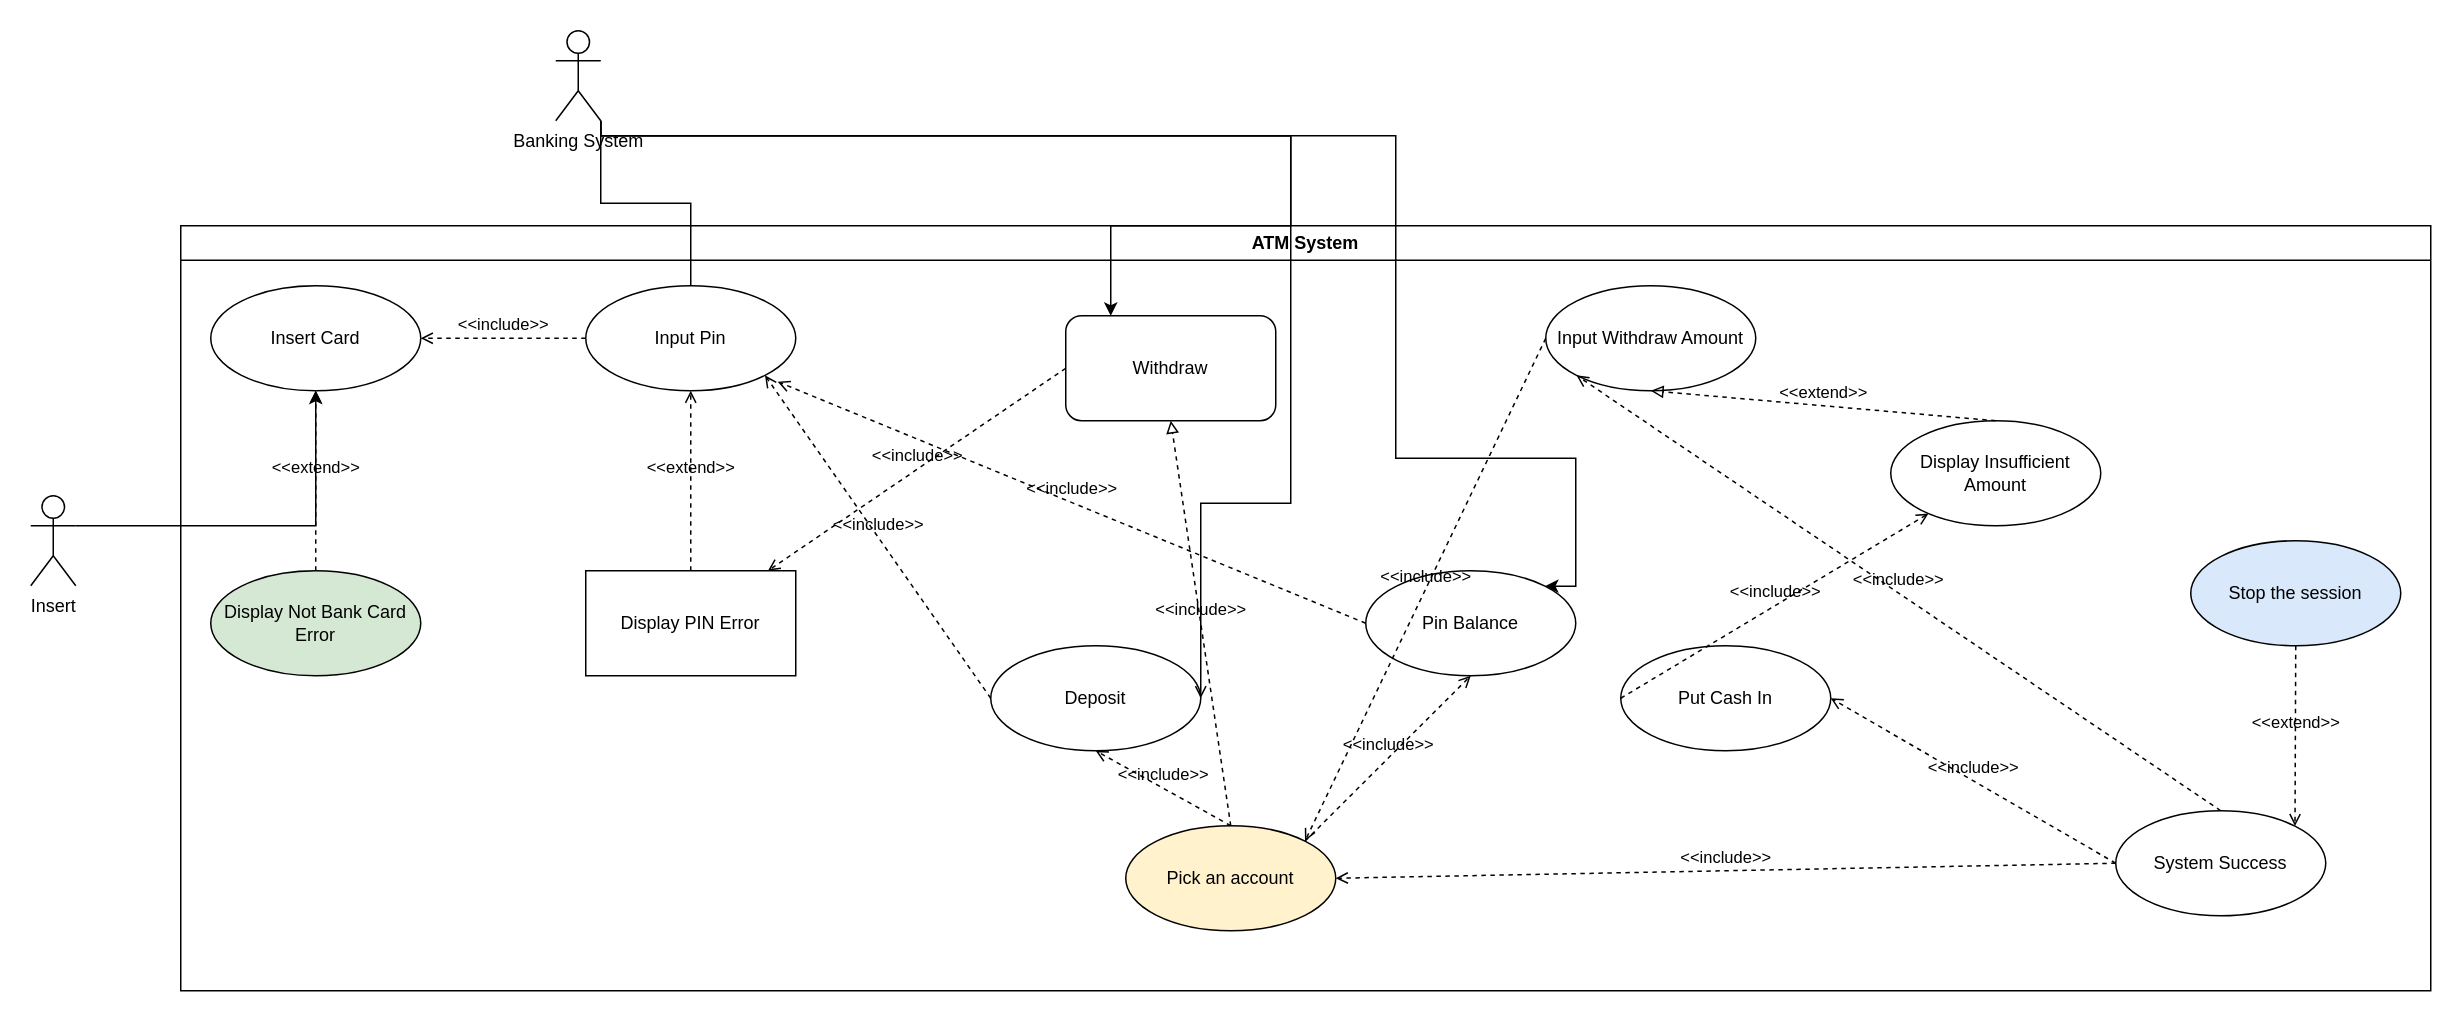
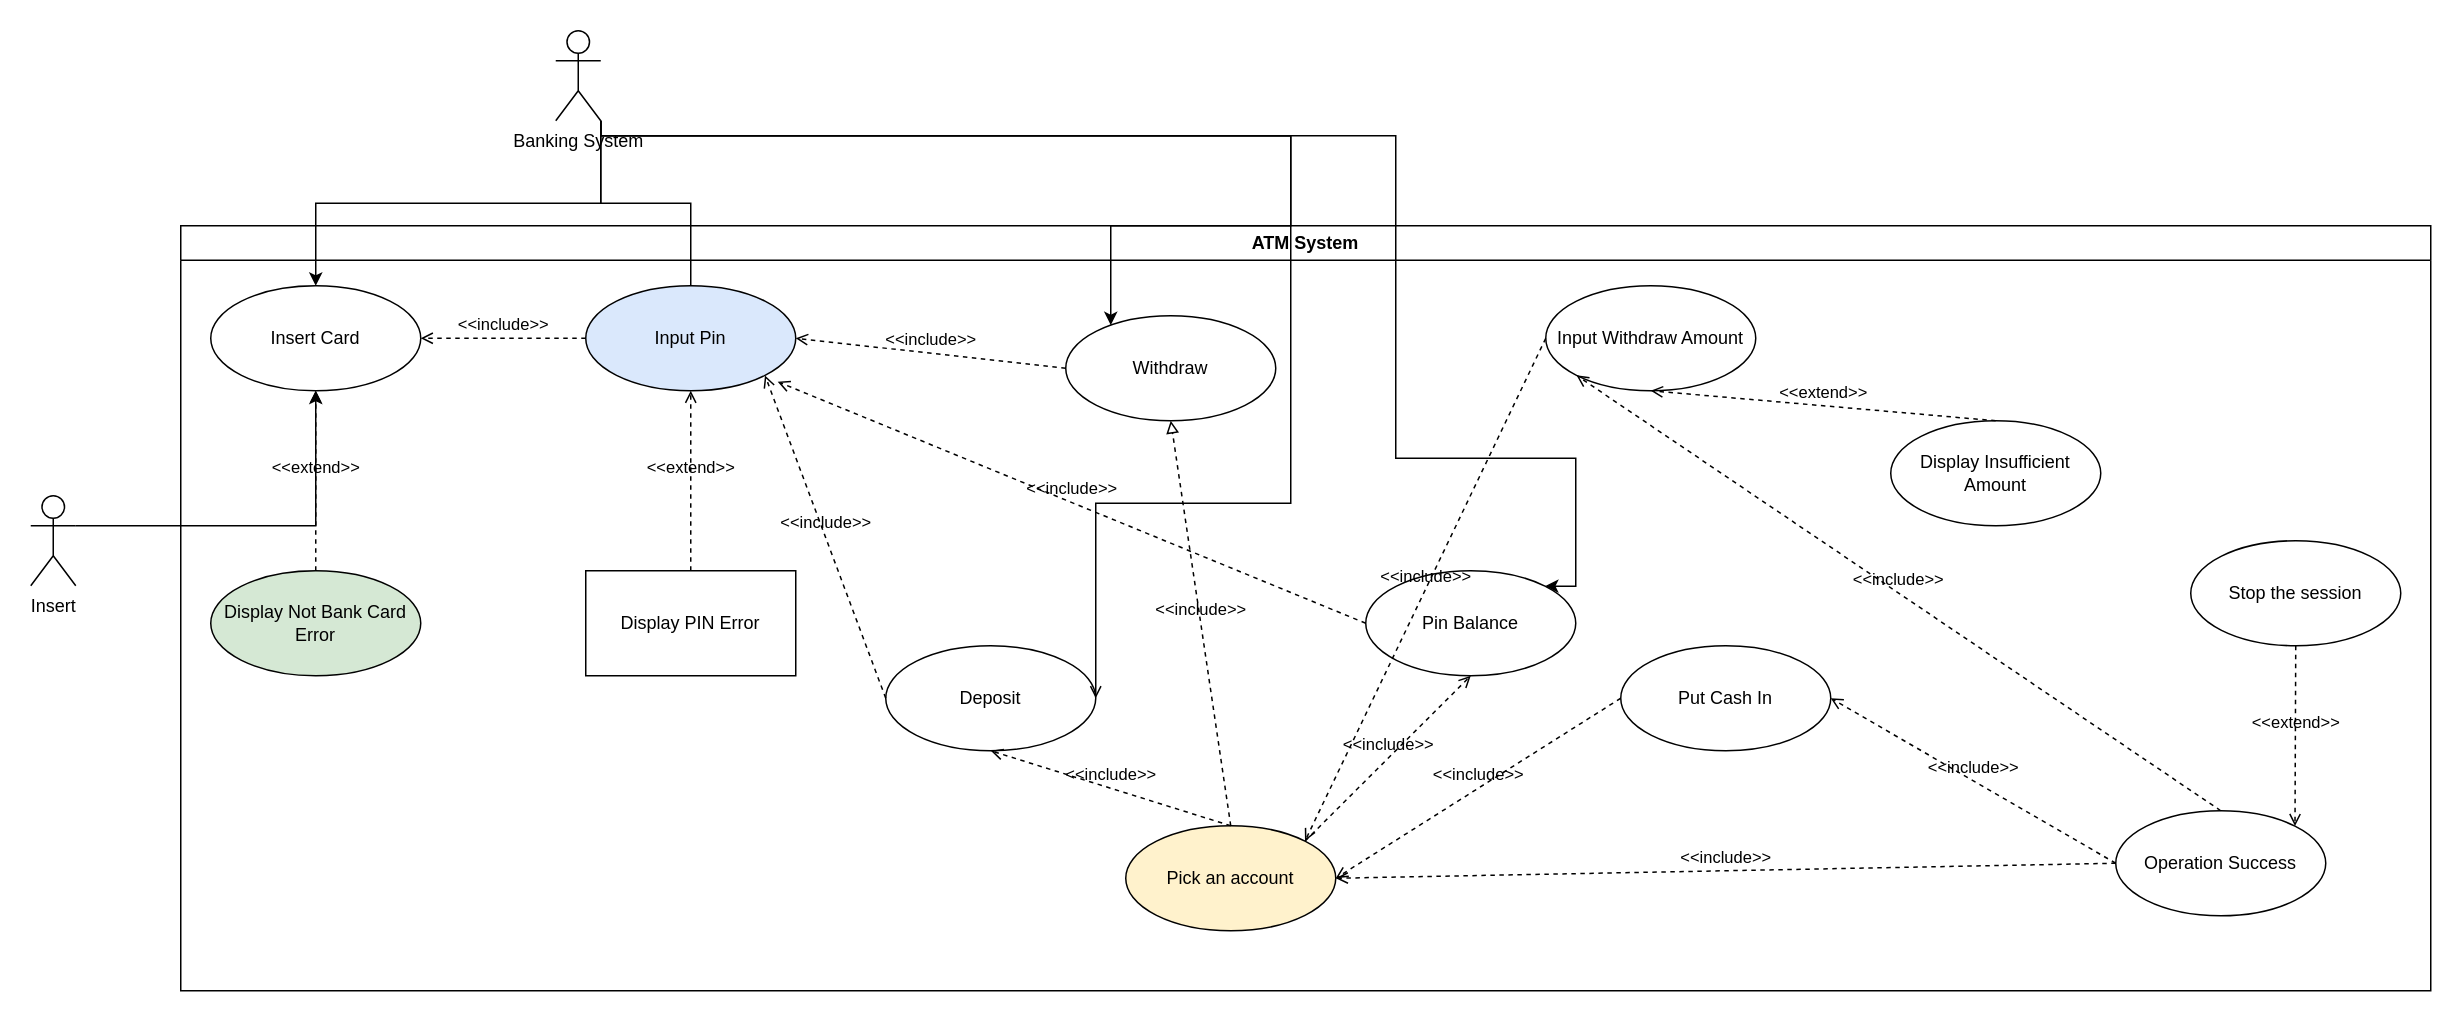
  <mxCell id="0" />
  <mxCell id="1" parent="0" />
  <mxCell id="2" value="&lt;div&gt;ATM System&lt;/div&gt;" style="swimlane;whiteSpace=wrap;html=1;" parent="1" vertex="1"><mxGeometry x="120" y="150" width="1500" height="510" as="geometry" /></mxCell>
  <mxCell id="3" value="Insert Card" style="ellipse;whiteSpace=wrap;html=1;" parent="2" vertex="1"><mxGeometry x="20" y="40" width="140" height="70" as="geometry" /></mxCell>
  <mxCell id="4" value="Display Not Bank Card Error" style="ellipse;whiteSpace=wrap;html=1;fillColor=#d5e8d4;" parent="2" vertex="1"><mxGeometry x="20" y="230" width="140" height="70" as="geometry" /></mxCell>
  <mxCell id="5" value="&amp;lt;&amp;lt;extend&amp;gt;&amp;gt;" style="html=1;verticalAlign=bottom;labelBackgroundColor=none;endArrow=open;endFill=0;dashed=1;rounded=0;exitX=0.5;exitY=0;exitDx=0;exitDy=0;entryX=0.5;entryY=1;entryDx=0;entryDy=0;" parent="2" source="4" target="3" edge="1"><mxGeometry width="160" relative="1" as="geometry"><mxPoint x="60" y="200" as="sourcePoint" /><mxPoint x="220" y="200" as="targetPoint" /></mxGeometry></mxCell>
  <mxCell id="6" value="&amp;lt;&amp;lt;include&amp;gt;&amp;gt;" style="html=1;verticalAlign=bottom;labelBackgroundColor=none;endArrow=open;endFill=0;dashed=1;rounded=0;exitX=0;exitY=0.5;exitDx=0;exitDy=0;entryX=1;entryY=0.5;entryDx=0;entryDy=0;" parent="2" source="9" target="3" edge="1"><mxGeometry width="160" relative="1" as="geometry"><mxPoint x="390" y="130" as="sourcePoint" /><mxPoint x="400" y="75" as="targetPoint" /></mxGeometry></mxCell>
  <mxCell id="7" value="Display PIN Error" style="whiteSpace=wrap;html=1;rounded=0;" parent="2" vertex="1"><mxGeometry x="270" y="230" width="140" height="70" as="geometry" /></mxCell>
  <mxCell id="8" value="&amp;lt;&amp;lt;extend&amp;gt;&amp;gt;" style="html=1;verticalAlign=bottom;labelBackgroundColor=none;endArrow=open;endFill=0;dashed=1;rounded=0;exitX=0.5;exitY=0;exitDx=0;exitDy=0;entryX=0.5;entryY=1;entryDx=0;entryDy=0;" parent="2" source="7" target="9" edge="1"><mxGeometry width="160" relative="1" as="geometry"><mxPoint x="580" y="230" as="sourcePoint" /><mxPoint x="570" y="120" as="targetPoint" /></mxGeometry></mxCell>
- <mxCell id="9" value="Input Pin" style="ellipse;whiteSpace=wrap;html=1;" parent="2" vertex="1"><mxGeometry x="270" y="40" width="140" height="70" as="geometry" /></mxCell>
- <mxCell id="10" value="Withdraw" style="whiteSpace=wrap;html=1;rounded=1;" vertex="1" parent="2"><mxGeometry x="590" y="60" width="140" height="70" as="geometry" /></mxCell>
- <mxCell id="11" value="Deposit" style="ellipse;whiteSpace=wrap;html=1;" vertex="1" parent="2"><mxGeometry x="540" y="280" width="140" height="70" as="geometry" /></mxCell>
+ <mxCell id="9" value="Input Pin" style="ellipse;whiteSpace=wrap;html=1;fillColor=#dae8fc;" parent="2" vertex="1"><mxGeometry x="270" y="40" width="140" height="70" as="geometry" /></mxCell>
+ <mxCell id="10" value="Withdraw" style="ellipse;whiteSpace=wrap;html=1;" vertex="1" parent="2"><mxGeometry x="590" y="60" width="140" height="70" as="geometry" /></mxCell>
+ <mxCell id="11" value="Deposit" style="ellipse;whiteSpace=wrap;html=1;" vertex="1" parent="2"><mxGeometry x="470" y="280" width="140" height="70" as="geometry" /></mxCell>
  <mxCell id="12" value="Pin Balance" style="ellipse;whiteSpace=wrap;html=1;" vertex="1" parent="2"><mxGeometry x="790" y="230" width="140" height="70" as="geometry" /></mxCell>
- <mxCell id="13" value="&amp;lt;&amp;lt;include&amp;gt;&amp;gt;" style="html=1;verticalAlign=bottom;labelBackgroundColor=none;endArrow=open;endFill=0;dashed=1;rounded=0;exitX=0;exitY=0.5;exitDx=0;exitDy=0;" edge="1" parent="2" source="10" target="7"><mxGeometry width="160" relative="1" as="geometry"><mxPoint x="750" y="74.5" as="sourcePoint" /><mxPoint x="650" y="74.5" as="targetPoint" /></mxGeometry></mxCell>
+ <mxCell id="13" value="&amp;lt;&amp;lt;include&amp;gt;&amp;gt;" style="html=1;verticalAlign=bottom;labelBackgroundColor=none;endArrow=open;endFill=0;dashed=1;rounded=0;exitX=0;exitY=0.5;exitDx=0;exitDy=0;entryX=1;entryY=0.5;entryDx=0;entryDy=0;" edge="1" parent="2" source="10" target="9"><mxGeometry width="160" relative="1" as="geometry"><mxPoint x="750" y="74.5" as="sourcePoint" /><mxPoint x="650" y="74.5" as="targetPoint" /></mxGeometry></mxCell>
  <mxCell id="14" value="&amp;lt;&amp;lt;include&amp;gt;&amp;gt;" style="html=1;verticalAlign=bottom;labelBackgroundColor=none;endArrow=open;endFill=0;dashed=1;rounded=0;exitX=0;exitY=0.5;exitDx=0;exitDy=0;entryX=1;entryY=1;entryDx=0;entryDy=0;" edge="1" parent="2" source="11" target="9"><mxGeometry width="160" relative="1" as="geometry"><mxPoint x="730" y="160" as="sourcePoint" /><mxPoint x="620" y="160" as="targetPoint" /></mxGeometry></mxCell>
  <mxCell id="15" value="&amp;lt;&amp;lt;include&amp;gt;&amp;gt;" style="html=1;verticalAlign=bottom;labelBackgroundColor=none;endArrow=open;endFill=0;dashed=1;rounded=0;exitX=0;exitY=0.5;exitDx=0;exitDy=0;entryX=0.914;entryY=0.914;entryDx=0;entryDy=0;entryPerimeter=0;" edge="1" parent="2" source="12" target="9"><mxGeometry width="160" relative="1" as="geometry"><mxPoint x="760" y="230" as="sourcePoint" /><mxPoint x="650" y="230" as="targetPoint" /></mxGeometry></mxCell>
  <mxCell id="16" value="Input Withdraw Amount" style="ellipse;whiteSpace=wrap;html=1;" vertex="1" parent="2"><mxGeometry x="910" y="40" width="140" height="70" as="geometry" /></mxCell>
  <mxCell id="17" value="&amp;lt;&amp;lt;include&amp;gt;&amp;gt;" style="html=1;verticalAlign=bottom;labelBackgroundColor=none;endArrow=block;endFill=0;dashed=1;rounded=0;exitX=0.5;exitY=0;exitDx=0;exitDy=0;entryX=0.5;entryY=1;entryDx=0;entryDy=0;" edge="1" parent="2" source="20" target="10"><mxGeometry width="160" relative="1" as="geometry"><mxPoint x="820" y="130" as="sourcePoint" /><mxPoint x="650" y="130" as="targetPoint" /></mxGeometry></mxCell>
  <mxCell id="18" value="&lt;div&gt;Display Insufficient Amount&lt;/div&gt;" style="ellipse;whiteSpace=wrap;html=1;" vertex="1" parent="2"><mxGeometry x="1140" y="130" width="140" height="70" as="geometry" /></mxCell>
- <mxCell id="19" value="&amp;lt;&amp;lt;extend&amp;gt;&amp;gt;" style="html=1;verticalAlign=bottom;labelBackgroundColor=none;endArrow=block;endFill=0;dashed=1;rounded=0;exitX=0.5;exitY=0;exitDx=0;exitDy=0;entryX=0.5;entryY=1;entryDx=0;entryDy=0;" edge="1" parent="2" source="18" target="16"><mxGeometry width="160" relative="1" as="geometry"><mxPoint x="1250" y="220" as="sourcePoint" /><mxPoint x="1010" y="100" as="targetPoint" /></mxGeometry></mxCell>
+ <mxCell id="19" value="&amp;lt;&amp;lt;extend&amp;gt;&amp;gt;" style="html=1;verticalAlign=bottom;labelBackgroundColor=none;endArrow=open;endFill=0;dashed=1;rounded=0;exitX=0.5;exitY=0;exitDx=0;exitDy=0;entryX=0.5;entryY=1;entryDx=0;entryDy=0;" edge="1" parent="2" source="18" target="16"><mxGeometry width="160" relative="1" as="geometry"><mxPoint x="1250" y="220" as="sourcePoint" /><mxPoint x="1010" y="100" as="targetPoint" /></mxGeometry></mxCell>
  <mxCell id="20" value="Pick an account" style="ellipse;whiteSpace=wrap;html=1;fillColor=#fff2cc;" vertex="1" parent="2"><mxGeometry x="630" y="400" width="140" height="70" as="geometry" /></mxCell>
  <mxCell id="21" value="&amp;lt;&amp;lt;include&amp;gt;&amp;gt;" style="html=1;verticalAlign=bottom;labelBackgroundColor=none;endArrow=open;endFill=0;dashed=1;rounded=0;exitX=0.5;exitY=0;exitDx=0;exitDy=0;entryX=0.5;entryY=1;entryDx=0;entryDy=0;" edge="1" parent="2" source="20" target="11"><mxGeometry width="160" relative="1" as="geometry"><mxPoint x="650" y="320" as="sourcePoint" /><mxPoint x="570" y="320" as="targetPoint" /></mxGeometry></mxCell>
  <mxCell id="22" value="&amp;lt;&amp;lt;include&amp;gt;&amp;gt;" style="html=1;verticalAlign=bottom;labelBackgroundColor=none;endArrow=open;endFill=0;dashed=1;rounded=0;exitX=1;exitY=0;exitDx=0;exitDy=0;entryX=0.5;entryY=1;entryDx=0;entryDy=0;" edge="1" parent="2" source="20" target="12"><mxGeometry width="160" relative="1" as="geometry"><mxPoint x="960" y="360" as="sourcePoint" /><mxPoint x="810" y="320" as="targetPoint" /></mxGeometry></mxCell>
  <mxCell id="23" value="&amp;lt;&amp;lt;include&amp;gt;&amp;gt;" style="html=1;verticalAlign=bottom;labelBackgroundColor=none;endArrow=open;endFill=0;dashed=1;rounded=0;entryX=1;entryY=0;entryDx=0;entryDy=0;exitX=0;exitY=0.5;exitDx=0;exitDy=0;" edge="1" parent="2" source="16" target="20"><mxGeometry width="160" relative="1" as="geometry"><mxPoint x="780" y="300" as="sourcePoint" /><mxPoint x="700" y="110" as="targetPoint" /></mxGeometry></mxCell>
- <mxCell id="24" value="System Success" style="ellipse;whiteSpace=wrap;html=1;" vertex="1" parent="2"><mxGeometry x="1290" y="390" width="140" height="70" as="geometry" /></mxCell>
- <mxCell id="25" value="Stop the session" style="ellipse;whiteSpace=wrap;html=1;fillColor=#dae8fc;" vertex="1" parent="2"><mxGeometry x="1340" y="210" width="140" height="70" as="geometry" /></mxCell>
+ <mxCell id="24" value="Operation Success" style="ellipse;whiteSpace=wrap;html=1;" vertex="1" parent="2"><mxGeometry x="1290" y="390" width="140" height="70" as="geometry" /></mxCell>
+ <mxCell id="25" value="Stop the session" style="ellipse;whiteSpace=wrap;html=1;" vertex="1" parent="2"><mxGeometry x="1340" y="210" width="140" height="70" as="geometry" /></mxCell>
  <mxCell id="26" value="&amp;lt;&amp;lt;extend&amp;gt;&amp;gt;" style="html=1;verticalAlign=bottom;labelBackgroundColor=none;endArrow=open;endFill=0;dashed=1;rounded=0;entryX=1;entryY=0;entryDx=0;entryDy=0;exitX=0.5;exitY=1;exitDx=0;exitDy=0;" edge="1" parent="2" source="25" target="24"><mxGeometry width="160" relative="1" as="geometry"><mxPoint x="1320" y="200" as="sourcePoint" /><mxPoint x="1300" y="280" as="targetPoint" /></mxGeometry></mxCell>
  <mxCell id="27" value="&amp;lt;&amp;lt;include&amp;gt;&amp;gt;" style="html=1;verticalAlign=bottom;labelBackgroundColor=none;endArrow=open;endFill=0;dashed=1;rounded=0;exitX=0;exitY=0.5;exitDx=0;exitDy=0;entryX=1;entryY=0.5;entryDx=0;entryDy=0;" edge="1" parent="2" source="24" target="20"><mxGeometry width="160" relative="1" as="geometry"><mxPoint x="970" y="430" as="sourcePoint" /><mxPoint x="820" y="390" as="targetPoint" /></mxGeometry></mxCell>
  <mxCell id="28" value="&amp;lt;&amp;lt;include&amp;gt;&amp;gt;" style="html=1;verticalAlign=bottom;labelBackgroundColor=none;endArrow=open;endFill=0;dashed=1;rounded=0;exitX=0.5;exitY=0;exitDx=0;exitDy=0;entryX=0;entryY=1;entryDx=0;entryDy=0;" edge="1" parent="2" source="24" target="16"><mxGeometry width="160" relative="1" as="geometry"><mxPoint x="1170" y="290" as="sourcePoint" /><mxPoint x="980" y="250" as="targetPoint" /></mxGeometry></mxCell>
  <mxCell id="29" value="Put Cash In" style="ellipse;whiteSpace=wrap;html=1;" vertex="1" parent="2"><mxGeometry x="960" y="280" width="140" height="70" as="geometry" /></mxCell>
- <mxCell id="30" value="&amp;lt;&amp;lt;include&amp;gt;&amp;gt;" style="html=1;verticalAlign=bottom;labelBackgroundColor=none;endArrow=open;endFill=0;dashed=1;rounded=0;exitX=0;exitY=0.5;exitDx=0;exitDy=0;" edge="1" parent="2" source="29" target="18"><mxGeometry width="160" relative="1" as="geometry"><mxPoint x="710" y="410" as="sourcePoint" /><mxPoint x="550" y="360" as="targetPoint" /></mxGeometry></mxCell>
+ <mxCell id="30" value="&amp;lt;&amp;lt;include&amp;gt;&amp;gt;" style="html=1;verticalAlign=bottom;labelBackgroundColor=none;endArrow=open;endFill=0;dashed=1;rounded=0;exitX=0;exitY=0.5;exitDx=0;exitDy=0;entryX=1;entryY=0.5;entryDx=0;entryDy=0;" edge="1" parent="2" source="29" target="20"><mxGeometry width="160" relative="1" as="geometry"><mxPoint x="710" y="410" as="sourcePoint" /><mxPoint x="550" y="360" as="targetPoint" /></mxGeometry></mxCell>
  <mxCell id="31" value="&amp;lt;&amp;lt;include&amp;gt;&amp;gt;" style="html=1;verticalAlign=bottom;labelBackgroundColor=none;endArrow=open;endFill=0;dashed=1;rounded=0;exitX=0;exitY=0.5;exitDx=0;exitDy=0;entryX=1;entryY=0.5;entryDx=0;entryDy=0;" edge="1" parent="2" source="24" target="29"><mxGeometry width="160" relative="1" as="geometry"><mxPoint x="1170" y="340" as="sourcePoint" /><mxPoint x="980" y="460" as="targetPoint" /></mxGeometry></mxCell>
  <mxCell id="32" style="edgeStyle=orthogonalEdgeStyle;rounded=0;orthogonalLoop=1;jettySize=auto;html=1;exitX=1;exitY=0.333;exitDx=0;exitDy=0;exitPerimeter=0;" parent="1" source="33" target="3" edge="1"><mxGeometry relative="1" as="geometry" /></mxCell>
  <mxCell id="33" value="&lt;div&gt;Insert&lt;/div&gt;&lt;div&gt;&lt;br&gt;&lt;/div&gt;" style="shape=umlActor;verticalLabelPosition=bottom;verticalAlign=top;html=1;" parent="1" vertex="1"><mxGeometry x="20" y="330" width="30" height="60" as="geometry" /></mxCell>
+ <mxCell id="34" style="edgeStyle=orthogonalEdgeStyle;rounded=0;orthogonalLoop=1;jettySize=auto;html=1;exitX=1;exitY=1;exitDx=0;exitDy=0;exitPerimeter=0;entryX=0.5;entryY=0;entryDx=0;entryDy=0;" edge="1" parent="1" source="39" target="3"><mxGeometry relative="1" as="geometry"><mxPoint x="560" y="270" as="targetPoint" /></mxGeometry></mxCell>
  <mxCell id="35" style="edgeStyle=orthogonalEdgeStyle;rounded=0;orthogonalLoop=1;jettySize=auto;html=1;exitX=1;exitY=1;exitDx=0;exitDy=0;exitPerimeter=0;endArrow=none;" edge="1" parent="1" source="39" target="9"><mxGeometry relative="1" as="geometry" /></mxCell>
  <mxCell id="36" style="edgeStyle=orthogonalEdgeStyle;rounded=0;orthogonalLoop=1;jettySize=auto;html=1;exitX=1;exitY=1;exitDx=0;exitDy=0;exitPerimeter=0;" edge="1" parent="1" source="39" target="10"><mxGeometry relative="1" as="geometry"><Array as="points"><mxPoint x="860" y="90" /><mxPoint x="860" y="150" /><mxPoint x="740" y="150" /></Array></mxGeometry></mxCell>
  <mxCell id="37" style="edgeStyle=orthogonalEdgeStyle;rounded=0;orthogonalLoop=1;jettySize=auto;html=1;exitX=1;exitY=1;exitDx=0;exitDy=0;exitPerimeter=0;entryX=1;entryY=0.5;entryDx=0;entryDy=0;endArrow=open;" edge="1" parent="1" source="39" target="11"><mxGeometry relative="1" as="geometry"><Array as="points"><mxPoint x="860" y="90" /><mxPoint x="860" y="335" /></Array></mxGeometry></mxCell>
  <mxCell id="38" style="edgeStyle=orthogonalEdgeStyle;rounded=0;orthogonalLoop=1;jettySize=auto;html=1;exitX=1;exitY=1;exitDx=0;exitDy=0;exitPerimeter=0;entryX=1;entryY=0;entryDx=0;entryDy=0;" edge="1" parent="1" source="39" target="12"><mxGeometry relative="1" as="geometry"><Array as="points"><mxPoint x="930" y="90" /><mxPoint x="930" y="305" /><mxPoint x="1050" y="305" /><mxPoint x="1050" y="390" /></Array></mxGeometry></mxCell>
  <mxCell id="39" value="&lt;div&gt;Banking System&lt;/div&gt;" style="shape=umlActor;verticalLabelPosition=bottom;verticalAlign=top;html=1;" vertex="1" parent="1"><mxGeometry x="370" y="20" width="30" height="60" as="geometry" /></mxCell>
